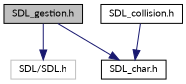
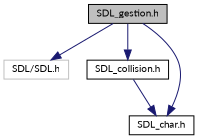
  digraph {
    fontname=Lato
    node [color=black fillcolor=white fontname=Lato fontsize=10 shape=record style=filled]
    edge [color=midnightblue fontname=Lato fontsize=10 labelfontname=Roboto labelfontsize=10 style=solid]
    n1 [fillcolor=grey75 fontcolor=black height=0.2 label="SDL_gestion.h" width=0.4]
    n2 [color=grey75 height=0.2 label="SDL/SDL.h" width=0.4]
    n3 [height=0.2 label="SDL_collision.h" width=0.4]
    n4 [height=0.2 label="SDL_char.h" width=0.4]
    n1 -> n2
+   n1 -> n3
    n1 -> n4
    n3 -> n4
  }
